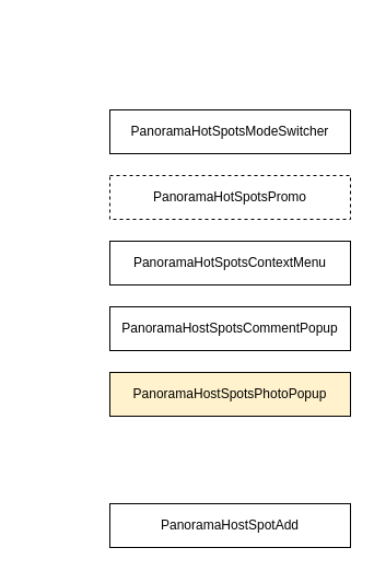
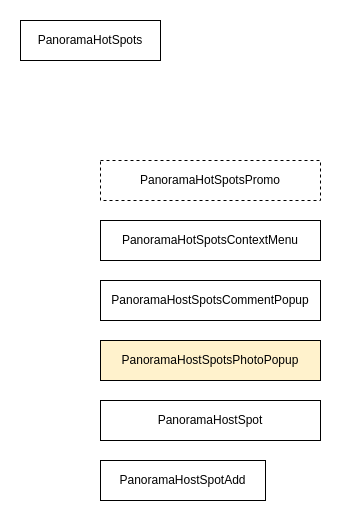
  <mxCell id="0" />
  <mxCell id="1" parent="0" />
- <mxCell id="3" value="PanoramaHotSpotsModeSwitcher" style="rounded=0;whiteSpace=wrap;html=1;" parent="1" vertex="1"><mxGeometry x="100" y="100" width="220" height="40" as="geometry" /></mxCell>
+ <mxCell id="2" value="PanoramaHotSpots" style="rounded=0;whiteSpace=wrap;html=1;" parent="1" vertex="1"><mxGeometry x="20" y="20" width="140" height="40" as="geometry" /></mxCell>
  <mxCell id="4" value="PanoramaHotSpotsPromo" style="rounded=0;whiteSpace=wrap;html=1;dashed=1;" vertex="1" parent="1"><mxGeometry x="100" y="160" width="220" height="40" as="geometry" /></mxCell>
  <mxCell id="5" value="PanoramaHotSpotsContextMenu" style="rounded=0;whiteSpace=wrap;html=1;" vertex="1" parent="1"><mxGeometry x="100" y="220" width="220" height="40" as="geometry" /></mxCell>
  <mxCell id="6" value="PanoramaHostSpotsCommentPopup" style="rounded=0;whiteSpace=wrap;html=1;" vertex="1" parent="1"><mxGeometry x="100" y="280" width="220" height="40" as="geometry" /></mxCell>
  <mxCell id="7" value="PanoramaHostSpotsPhotoPopup" style="rounded=0;whiteSpace=wrap;html=1;fillColor=#fff2cc;" vertex="1" parent="1"><mxGeometry x="100" y="340" width="220" height="40" as="geometry" /></mxCell>
- <mxCell id="9" value="PanoramaHostSpotAdd" style="rounded=0;whiteSpace=wrap;html=1;" vertex="1" parent="1"><mxGeometry x="100" y="460" width="220" height="40" as="geometry" /></mxCell>
+ <mxCell id="8" value="PanoramaHostSpot" style="rounded=0;whiteSpace=wrap;html=1;" vertex="1" parent="1"><mxGeometry x="100" y="400" width="220" height="40" as="geometry" /></mxCell>
+ <mxCell id="9" value="PanoramaHostSpotAdd" style="rounded=0;whiteSpace=wrap;html=1;" vertex="1" parent="1"><mxGeometry x="100" y="460" width="165" height="40" as="geometry" /></mxCell>
